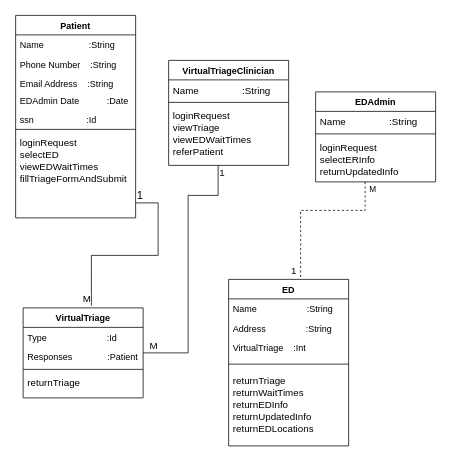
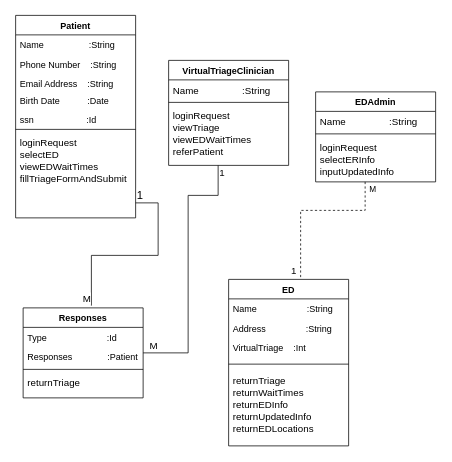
  <mxCell id="0" />
  <mxCell id="1" parent="0" />
  <mxCell id="2" value="Patient" style="swimlane;fontStyle=1;align=center;verticalAlign=top;childLayout=stackLayout;horizontal=1;startSize=26;horizontalStack=0;resizeParent=1;resizeLast=0;collapsible=1;marginBottom=0;rounded=0;shadow=0;strokeWidth=1;" parent="1" vertex="1"><mxGeometry x="20" y="20" width="160" height="270" as="geometry"><mxRectangle x="230" y="140" width="160" height="26" as="alternateBounds" /></mxGeometry></mxCell>
  <mxCell id="3" value="Name                  :String" style="text;align=left;verticalAlign=top;spacingLeft=4;spacingRight=4;overflow=hidden;rotatable=0;points=[[0,0.5],[1,0.5]];portConstraint=eastwest;" parent="2" vertex="1"><mxGeometry y="26" width="160" height="26" as="geometry" /></mxCell>
  <mxCell id="4" value="Phone Number    :String" style="text;align=left;verticalAlign=top;spacingLeft=4;spacingRight=4;overflow=hidden;rotatable=0;points=[[0,0.5],[1,0.5]];portConstraint=eastwest;rounded=0;shadow=0;html=0;" parent="2" vertex="1"><mxGeometry y="52" width="160" height="26" as="geometry" /></mxCell>
  <mxCell id="5" value="Email Address    :String" style="text;align=left;verticalAlign=top;spacingLeft=4;spacingRight=4;overflow=hidden;rotatable=0;points=[[0,0.5],[1,0.5]];portConstraint=eastwest;rounded=0;shadow=0;html=0;" parent="2" vertex="1"><mxGeometry y="78" width="160" height="22" as="geometry" /></mxCell>
- <mxCell id="6" value="EDAdmin Date           :Date" style="text;align=left;verticalAlign=top;spacingLeft=4;spacingRight=4;overflow=hidden;rotatable=0;points=[[0,0.5],[1,0.5]];portConstraint=eastwest;rounded=0;shadow=0;html=0;" parent="2" vertex="1"><mxGeometry y="100" width="160" height="26" as="geometry" /></mxCell>
+ <mxCell id="6" value="Birth Date           :Date" style="text;align=left;verticalAlign=top;spacingLeft=4;spacingRight=4;overflow=hidden;rotatable=0;points=[[0,0.5],[1,0.5]];portConstraint=eastwest;rounded=0;shadow=0;html=0;" parent="2" vertex="1"><mxGeometry y="100" width="160" height="26" as="geometry" /></mxCell>
  <mxCell id="7" value="ssn                     :Id" style="text;align=left;verticalAlign=top;spacingLeft=4;spacingRight=4;overflow=hidden;rotatable=0;points=[[0,0.5],[1,0.5]];portConstraint=eastwest;rounded=0;shadow=0;html=0;" parent="2" vertex="1"><mxGeometry y="126" width="160" height="22" as="geometry" /></mxCell>
  <mxCell id="8" value="" style="line;html=1;strokeWidth=1;align=left;verticalAlign=middle;spacingTop=-1;spacingLeft=3;spacingRight=3;rotatable=0;labelPosition=right;points=[];portConstraint=eastwest;" parent="2" vertex="1"><mxGeometry y="148" width="160" height="8" as="geometry" /></mxCell>
  <mxCell id="9" value="loginRequest&#10;selectED&#10;viewEDWaitTimes&#10;fillTriageFormAndSubmit" style="text;align=left;verticalAlign=top;spacingLeft=4;spacingRight=4;overflow=hidden;rotatable=0;points=[[0,0.5],[1,0.5]];portConstraint=eastwest;fontSize=13;" parent="2" vertex="1"><mxGeometry y="156" width="160" height="108" as="geometry" /></mxCell>
  <mxCell id="10" value="ED" style="swimlane;fontStyle=1;align=center;verticalAlign=top;childLayout=stackLayout;horizontal=1;startSize=26;horizontalStack=0;resizeParent=1;resizeLast=0;collapsible=1;marginBottom=0;rounded=0;shadow=0;strokeWidth=1;" parent="1" vertex="1"><mxGeometry x="304" y="372" width="160" height="222" as="geometry"><mxRectangle x="340" y="380" width="170" height="26" as="alternateBounds" /></mxGeometry></mxCell>
  <mxCell id="11" value="Name                    :String" style="text;align=left;verticalAlign=top;spacingLeft=4;spacingRight=4;overflow=hidden;rotatable=0;points=[[0,0.5],[1,0.5]];portConstraint=eastwest;" parent="10" vertex="1"><mxGeometry y="26" width="160" height="26" as="geometry" /></mxCell>
  <mxCell id="12" value="Address                :String" style="text;align=left;verticalAlign=top;spacingLeft=4;spacingRight=4;overflow=hidden;rotatable=0;points=[[0,0.5],[1,0.5]];portConstraint=eastwest;" parent="10" vertex="1"><mxGeometry y="52" width="160" height="26" as="geometry" /></mxCell>
  <mxCell id="13" value="VirtualTriage    :Int" style="text;align=left;verticalAlign=top;spacingLeft=4;spacingRight=4;overflow=hidden;rotatable=0;points=[[0,0.5],[1,0.5]];portConstraint=eastwest;" parent="10" vertex="1"><mxGeometry y="78" width="160" height="26" as="geometry" /></mxCell>
  <mxCell id="14" value="" style="line;html=1;strokeWidth=1;align=left;verticalAlign=middle;spacingTop=-1;spacingLeft=3;spacingRight=3;rotatable=0;labelPosition=right;points=[];portConstraint=eastwest;" parent="10" vertex="1"><mxGeometry y="104" width="160" height="18" as="geometry" /></mxCell>
  <mxCell id="15" value="returnTriage&#10;returnWaitTimes&#10;returnEDInfo&#10;returnUpdatedInfo&#10;returnEDLocations" style="text;align=left;verticalAlign=middle;spacingLeft=4;spacingRight=4;overflow=hidden;rotatable=0;points=[[0,0.5],[1,0.5]];portConstraint=eastwest;fontStyle=0;fontSize=13;" parent="10" vertex="1"><mxGeometry y="122" width="160" height="88" as="geometry" /></mxCell>
  <mxCell id="16" value="EDAdmin" style="swimlane;fontStyle=1;align=center;verticalAlign=top;childLayout=stackLayout;horizontal=1;startSize=26;horizontalStack=0;resizeParent=1;resizeLast=0;collapsible=1;marginBottom=0;rounded=0;shadow=0;strokeWidth=1;" parent="1" vertex="1"><mxGeometry x="420" y="122" width="160" height="120" as="geometry"><mxRectangle x="130" y="380" width="160" height="26" as="alternateBounds" /></mxGeometry></mxCell>
  <mxCell id="17" value="Name                :String" style="text;align=left;verticalAlign=top;spacingLeft=4;spacingRight=4;overflow=hidden;rotatable=0;points=[[0,0.5],[1,0.5]];portConstraint=eastwest;fontSize=13;" parent="16" vertex="1"><mxGeometry y="26" width="160" height="26" as="geometry" /></mxCell>
  <mxCell id="18" value="" style="line;html=1;strokeWidth=1;align=left;verticalAlign=middle;spacingTop=-1;spacingLeft=3;spacingRight=3;rotatable=0;labelPosition=right;points=[];portConstraint=eastwest;" parent="16" vertex="1"><mxGeometry y="52" width="160" height="8" as="geometry" /></mxCell>
  <mxCell id="19" style="edgeStyle=orthogonalEdgeStyle;rounded=0;orthogonalLoop=1;jettySize=auto;html=1;exitX=0;exitY=0.5;exitDx=0;exitDy=0;" parent="16" source="20" edge="1"><mxGeometry relative="1" as="geometry"><mxPoint x="0.37" y="90.333" as="targetPoint" /></mxGeometry></mxCell>
- <mxCell id="20" value="loginRequest&#10;selectERInfo&#10;returnUpdatedInfo" style="text;align=left;verticalAlign=top;spacingLeft=4;spacingRight=4;overflow=hidden;rotatable=0;points=[[0,0.5],[1,0.5]];portConstraint=eastwest;fontSize=13;" parent="16" vertex="1"><mxGeometry y="60" width="160" height="60" as="geometry" /></mxCell>
+ <mxCell id="20" value="loginRequest&#10;selectERInfo&#10;inputUpdatedInfo" style="text;align=left;verticalAlign=top;spacingLeft=4;spacingRight=4;overflow=hidden;rotatable=0;points=[[0,0.5],[1,0.5]];portConstraint=eastwest;fontSize=13;" parent="16" vertex="1"><mxGeometry y="60" width="160" height="60" as="geometry" /></mxCell>
  <mxCell id="21" value="VirtualTriageClinician" style="swimlane;fontStyle=1;align=center;verticalAlign=top;childLayout=stackLayout;horizontal=1;startSize=26;horizontalStack=0;resizeParent=1;resizeLast=0;collapsible=1;marginBottom=0;rounded=0;shadow=0;strokeWidth=1;" parent="1" vertex="1"><mxGeometry x="224" y="80" width="160" height="140" as="geometry"><mxRectangle x="130" y="380" width="160" height="26" as="alternateBounds" /></mxGeometry></mxCell>
  <mxCell id="22" value="Name                :String" style="text;align=left;verticalAlign=top;spacingLeft=4;spacingRight=4;overflow=hidden;rotatable=0;points=[[0,0.5],[1,0.5]];portConstraint=eastwest;fontSize=13;" parent="21" vertex="1"><mxGeometry y="26" width="160" height="26" as="geometry" /></mxCell>
  <mxCell id="23" value="" style="line;html=1;strokeWidth=1;align=left;verticalAlign=middle;spacingTop=-1;spacingLeft=3;spacingRight=3;rotatable=0;labelPosition=right;points=[];portConstraint=eastwest;" parent="21" vertex="1"><mxGeometry y="52" width="160" height="8" as="geometry" /></mxCell>
  <mxCell id="24" value="loginRequest&#10;viewTriage&#10;viewEDWaitTimes&#10;referPatient" style="text;align=left;verticalAlign=top;spacingLeft=4;spacingRight=4;overflow=hidden;rotatable=0;points=[[0,0.5],[1,0.5]];portConstraint=eastwest;fontSize=13;" parent="21" vertex="1"><mxGeometry y="60" width="160" height="70" as="geometry" /></mxCell>
- <mxCell id="25" value="VirtualTriage" style="swimlane;fontStyle=1;align=center;verticalAlign=top;childLayout=stackLayout;horizontal=1;startSize=26;horizontalStack=0;resizeParent=1;resizeLast=0;collapsible=1;marginBottom=0;rounded=0;shadow=0;strokeWidth=1;" parent="1" vertex="1"><mxGeometry x="30" y="410" width="160" height="120" as="geometry"><mxRectangle x="340" y="380" width="170" height="26" as="alternateBounds" /></mxGeometry></mxCell>
+ <mxCell id="25" value="Responses" style="swimlane;fontStyle=1;align=center;verticalAlign=top;childLayout=stackLayout;horizontal=1;startSize=26;horizontalStack=0;resizeParent=1;resizeLast=0;collapsible=1;marginBottom=0;rounded=0;shadow=0;strokeWidth=1;" parent="1" vertex="1"><mxGeometry x="30" y="410" width="160" height="120" as="geometry"><mxRectangle x="340" y="380" width="170" height="26" as="alternateBounds" /></mxGeometry></mxCell>
  <mxCell id="26" value="Type                        :Id&#10;" style="text;align=left;verticalAlign=top;spacingLeft=4;spacingRight=4;overflow=hidden;rotatable=0;points=[[0,0.5],[1,0.5]];portConstraint=eastwest;" parent="25" vertex="1"><mxGeometry y="26" width="160" height="26" as="geometry" /></mxCell>
  <mxCell id="27" value="Responses              :Patient" style="text;align=left;verticalAlign=top;spacingLeft=4;spacingRight=4;overflow=hidden;rotatable=0;points=[[0,0.5],[1,0.5]];portConstraint=eastwest;" parent="25" vertex="1"><mxGeometry y="52" width="160" height="26" as="geometry" /></mxCell>
  <mxCell id="28" value="" style="line;html=1;strokeWidth=1;align=left;verticalAlign=middle;spacingTop=-1;spacingLeft=3;spacingRight=3;rotatable=0;labelPosition=right;points=[];portConstraint=eastwest;" parent="25" vertex="1"><mxGeometry y="78" width="160" height="8" as="geometry" /></mxCell>
  <mxCell id="29" value="returnTriage" style="text;align=left;verticalAlign=top;spacingLeft=4;spacingRight=4;overflow=hidden;rotatable=0;points=[[0,0.5],[1,0.5]];portConstraint=eastwest;fontSize=13;" parent="25" vertex="1"><mxGeometry y="86" width="160" height="26" as="geometry" /></mxCell>
  <mxCell id="30" value="" style="endArrow=none;html=1;edgeStyle=orthogonalEdgeStyle;rounded=0;entryX=0.569;entryY=-0.025;entryDx=0;entryDy=0;entryPerimeter=0;" parent="1" source="9" target="25" edge="1"><mxGeometry relative="1" as="geometry"><mxPoint x="300" y="340" as="sourcePoint" /><mxPoint x="460" y="340" as="targetPoint" /><Array as="points"><mxPoint x="210" y="270" /><mxPoint x="210" y="340" /><mxPoint x="121" y="340" /></Array></mxGeometry></mxCell>
  <mxCell id="31" value="1" style="edgeLabel;resizable=0;html=1;align=left;verticalAlign=bottom;fontSize=15;" parent="30" connectable="0" vertex="1"><mxGeometry x="-1" relative="1" as="geometry" /></mxCell>
  <mxCell id="32" value="M" style="edgeLabel;resizable=0;html=1;align=right;verticalAlign=bottom;fontSize=13;" parent="30" connectable="0" vertex="1"><mxGeometry x="1" relative="1" as="geometry" /></mxCell>
  <mxCell id="33" value="" style="endArrow=none;html=1;edgeStyle=orthogonalEdgeStyle;rounded=0;dashed=1;" parent="1" source="20" target="10" edge="1"><mxGeometry relative="1" as="geometry"><mxPoint x="410" y="220" as="sourcePoint" /><mxPoint x="425" y="380" as="targetPoint" /><Array as="points"><mxPoint x="486" y="280" /><mxPoint x="400" y="280" /></Array></mxGeometry></mxCell>
  <mxCell id="34" value="M" style="edgeLabel;resizable=0;html=1;align=left;verticalAlign=bottom;" parent="33" connectable="0" vertex="1"><mxGeometry x="-1" relative="1" as="geometry"><mxPoint x="4" y="18" as="offset" /></mxGeometry></mxCell>
  <mxCell id="35" value="&lt;font style=&quot;font-size: 13px;&quot;&gt;1&lt;/font&gt;" style="edgeLabel;resizable=0;html=1;align=right;verticalAlign=bottom;" parent="33" connectable="0" vertex="1"><mxGeometry x="1" relative="1" as="geometry"><mxPoint x="-5" y="-2" as="offset" /></mxGeometry></mxCell>
  <mxCell id="36" value="" style="endArrow=none;html=1;edgeStyle=orthogonalEdgeStyle;rounded=0;" parent="1" target="25" edge="1"><mxGeometry relative="1" as="geometry"><mxPoint x="290" y="220" as="sourcePoint" /><mxPoint x="470" y="310" as="targetPoint" /><Array as="points"><mxPoint x="290" y="260" /><mxPoint x="250" y="260" /><mxPoint x="250" y="470" /></Array></mxGeometry></mxCell>
  <mxCell id="37" value="&lt;font style=&quot;font-size: 13px;&quot;&gt;1&lt;/font&gt;" style="edgeLabel;resizable=0;html=1;align=left;verticalAlign=bottom;" parent="36" connectable="0" vertex="1"><mxGeometry x="-1" relative="1" as="geometry"><mxPoint y="20" as="offset" /></mxGeometry></mxCell>
  <mxCell id="38" value="&lt;font style=&quot;font-size: 13px;&quot;&gt;M&lt;/font&gt;" style="edgeLabel;resizable=0;html=1;align=right;verticalAlign=bottom;" parent="36" connectable="0" vertex="1"><mxGeometry x="1" relative="1" as="geometry"><mxPoint x="20" as="offset" /></mxGeometry></mxCell>
